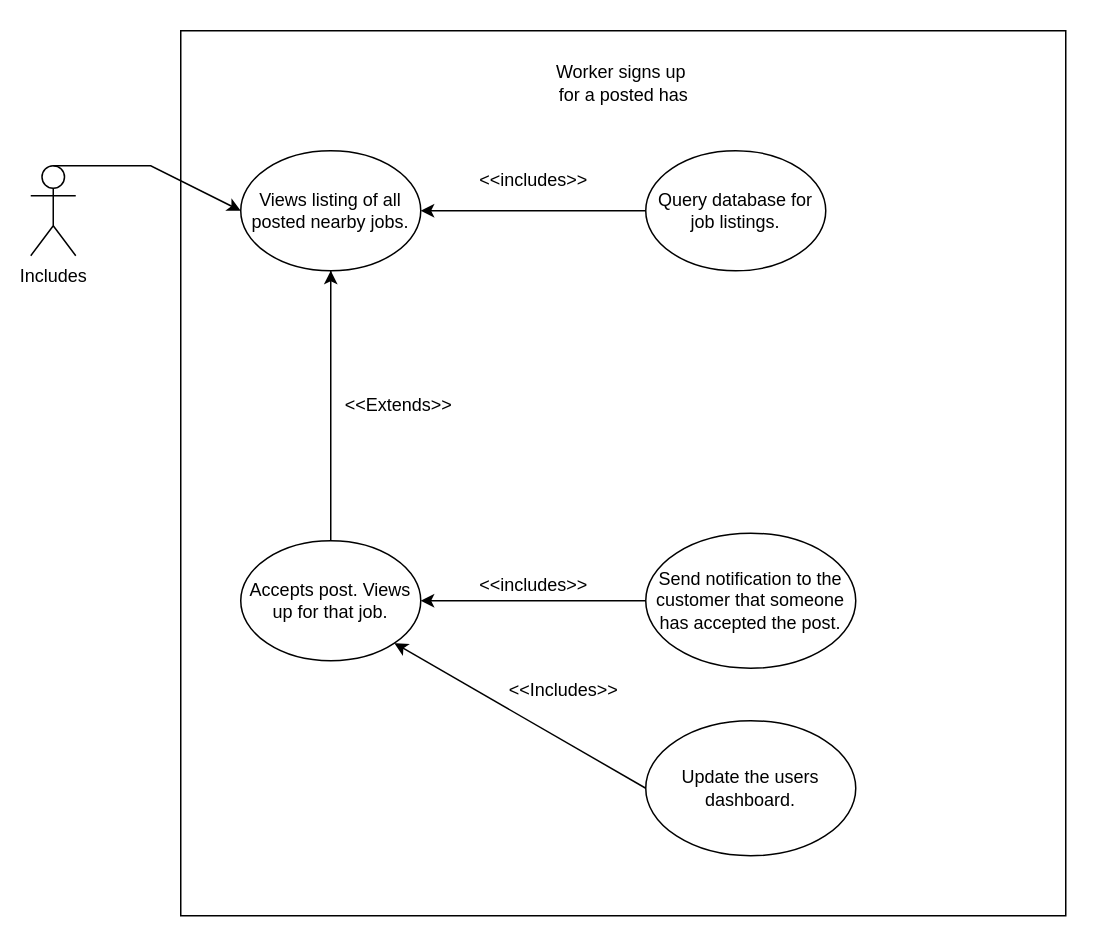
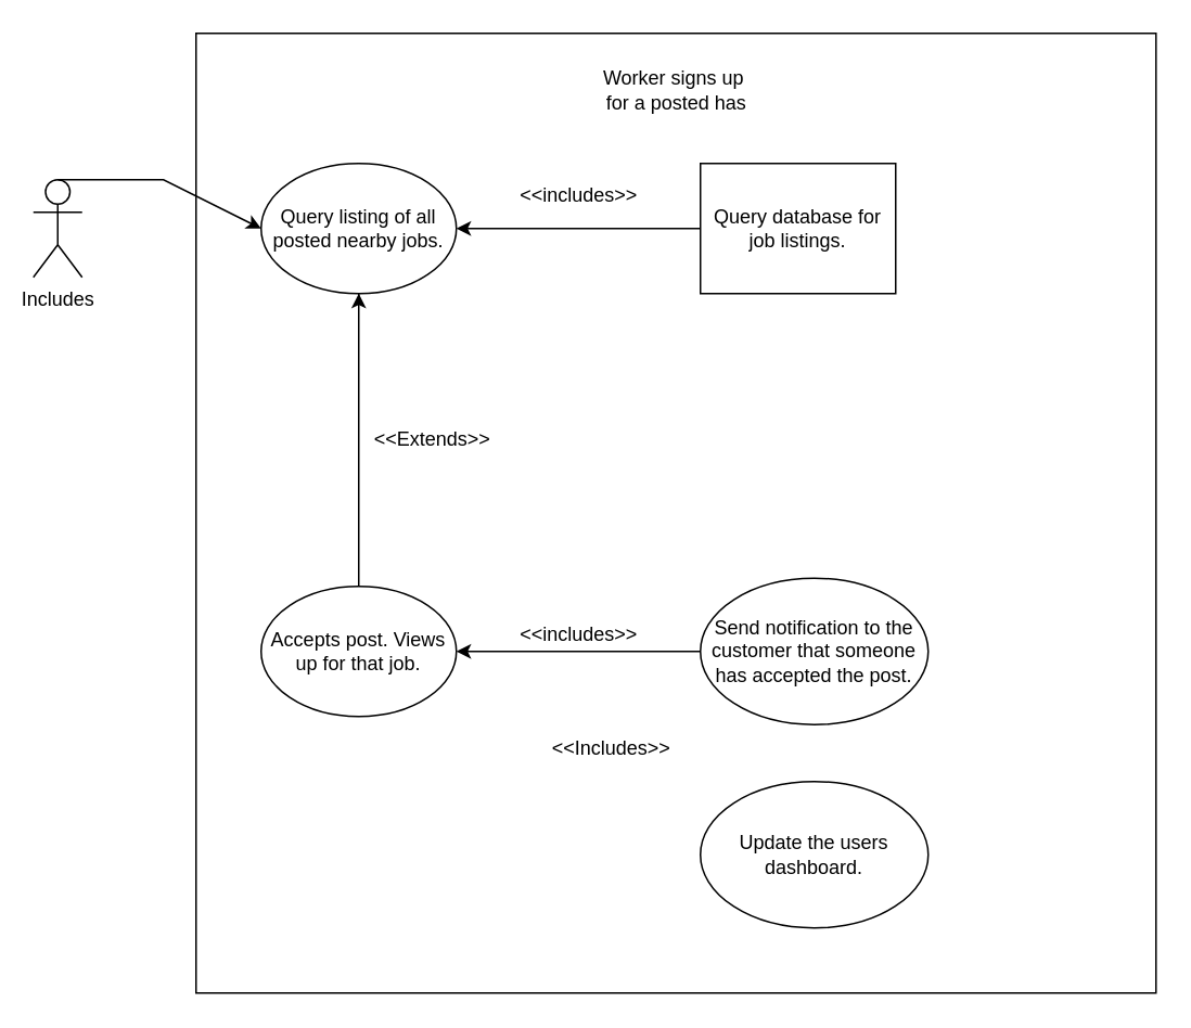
  <mxCell id="0" />
  <mxCell id="1" parent="0" />
  <mxCell id="2" value="" style="whiteSpace=wrap;html=1;aspect=fixed;" parent="1" vertex="1"><mxGeometry x="120" y="20" width="590" height="590" as="geometry" /></mxCell>
  <mxCell id="3" value="Includes" style="shape=umlActor;verticalLabelPosition=bottom;verticalAlign=top;html=1;outlineConnect=0;" parent="1" vertex="1"><mxGeometry x="20" y="110" width="30" height="60" as="geometry" /></mxCell>
  <mxCell id="4" value="Worker signs up&amp;nbsp;&lt;br&gt;for a posted has" style="text;html=1;align=center;verticalAlign=middle;resizable=0;points=[];autosize=1;strokeColor=none;fillColor=none;" parent="1" vertex="1"><mxGeometry x="360" y="40" width="110" height="30" as="geometry" /></mxCell>
- <mxCell id="5" value="Views listing of all posted nearby jobs." style="ellipse;whiteSpace=wrap;html=1;" parent="1" vertex="1"><mxGeometry x="160" y="100" width="120" height="80" as="geometry" /></mxCell>
- <mxCell id="6" value="Query database for job listings." style="ellipse;whiteSpace=wrap;html=1;" parent="1" vertex="1"><mxGeometry x="430" y="100" width="120" height="80" as="geometry" /></mxCell>
+ <mxCell id="5" value="Query listing of all posted nearby jobs." style="ellipse;whiteSpace=wrap;html=1;" parent="1" vertex="1"><mxGeometry x="160" y="100" width="120" height="80" as="geometry" /></mxCell>
+ <mxCell id="6" value="Query database for job listings." style="whiteSpace=wrap;html=1;rounded=0;" parent="1" vertex="1"><mxGeometry x="430" y="100" width="120" height="80" as="geometry" /></mxCell>
  <mxCell id="7" value="" style="endArrow=classic;html=1;rounded=0;entryX=1;entryY=0.5;entryDx=0;entryDy=0;exitX=0;exitY=0.5;exitDx=0;exitDy=0;" parent="1" source="6" target="5" edge="1"><mxGeometry width="50" height="50" relative="1" as="geometry"><mxPoint x="350" y="370" as="sourcePoint" /><mxPoint x="400" y="320" as="targetPoint" /><Array as="points" /></mxGeometry></mxCell>
  <mxCell id="8" value="&amp;lt;&amp;lt;includes&amp;gt;&amp;gt;" style="text;html=1;align=center;verticalAlign=middle;resizable=0;points=[];autosize=1;strokeColor=none;fillColor=none;" parent="1" vertex="1"><mxGeometry x="310" y="110" width="90" height="20" as="geometry" /></mxCell>
  <mxCell id="9" value="" style="endArrow=classic;html=1;rounded=0;exitX=0.5;exitY=1;exitDx=0;exitDy=0;entryX=0.5;entryY=1;entryDx=0;entryDy=0;" parent="1" source="5" target="5" edge="1"><mxGeometry width="50" height="50" relative="1" as="geometry"><mxPoint x="350" y="370" as="sourcePoint" /><mxPoint x="400" y="320" as="targetPoint" /><Array as="points"><mxPoint x="220" y="360" /></Array></mxGeometry></mxCell>
  <mxCell id="10" value="Accepts post. Views up for that job." style="ellipse;whiteSpace=wrap;html=1;" parent="1" vertex="1"><mxGeometry x="160" y="360" width="120" height="80" as="geometry" /></mxCell>
  <mxCell id="11" value="&amp;lt;&amp;lt;Extends&amp;gt;&amp;gt;" style="text;html=1;align=center;verticalAlign=middle;resizable=0;points=[];autosize=1;strokeColor=none;fillColor=none;" parent="1" vertex="1"><mxGeometry x="220" y="260" width="90" height="20" as="geometry" /></mxCell>
  <mxCell id="12" value="Send notification to the customer that someone has accepted the post." style="ellipse;whiteSpace=wrap;html=1;" parent="1" vertex="1"><mxGeometry x="430" y="355" width="140" height="90" as="geometry" /></mxCell>
  <mxCell id="13" value="" style="endArrow=classic;html=1;rounded=0;exitX=0;exitY=0.5;exitDx=0;exitDy=0;entryX=1;entryY=0.5;entryDx=0;entryDy=0;" parent="1" source="12" target="10" edge="1"><mxGeometry width="50" height="50" relative="1" as="geometry"><mxPoint x="350" y="350" as="sourcePoint" /><mxPoint x="400" y="300" as="targetPoint" /></mxGeometry></mxCell>
  <mxCell id="14" value="&amp;lt;&amp;lt;includes&amp;gt;&amp;gt;" style="text;html=1;align=center;verticalAlign=middle;resizable=0;points=[];autosize=1;strokeColor=none;fillColor=none;" parent="1" vertex="1"><mxGeometry x="310" y="380" width="90" height="20" as="geometry" /></mxCell>
  <mxCell id="15" value="Update the users dashboard." style="ellipse;whiteSpace=wrap;html=1;" parent="1" vertex="1"><mxGeometry x="430" y="480" width="140" height="90" as="geometry" /></mxCell>
- <mxCell id="16" value="" style="endArrow=classic;html=1;rounded=0;entryX=1;entryY=1;entryDx=0;entryDy=0;exitX=0;exitY=0.5;exitDx=0;exitDy=0;" parent="1" source="15" target="10" edge="1"><mxGeometry width="50" height="50" relative="1" as="geometry"><mxPoint x="350" y="340" as="sourcePoint" /><mxPoint x="400" y="290" as="targetPoint" /></mxGeometry></mxCell>
  <mxCell id="17" value="&amp;lt;&amp;lt;Includes&amp;gt;&amp;gt;" style="text;html=1;align=center;verticalAlign=middle;resizable=0;points=[];autosize=1;strokeColor=none;fillColor=none;" parent="1" vertex="1"><mxGeometry x="330" y="450" width="90" height="20" as="geometry" /></mxCell>
  <mxCell id="18" value="" style="endArrow=classic;html=1;rounded=0;entryX=0;entryY=0.5;entryDx=0;entryDy=0;exitX=0.5;exitY=0;exitDx=0;exitDy=0;exitPerimeter=0;" edge="1" parent="1" source="3" target="5"><mxGeometry width="50" height="50" relative="1" as="geometry"><mxPoint x="300" y="370" as="sourcePoint" /><mxPoint x="350" y="320" as="targetPoint" /><Array as="points"><mxPoint x="100" y="110" /></Array></mxGeometry></mxCell>
